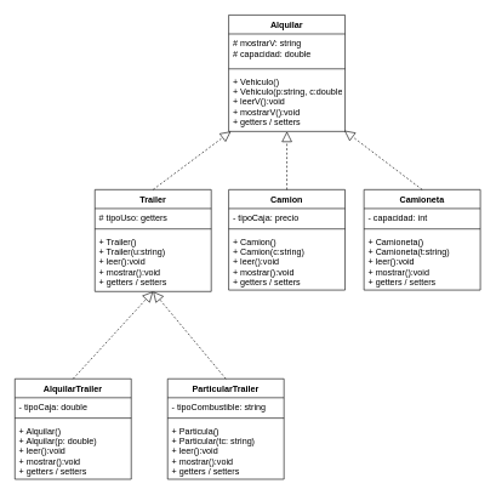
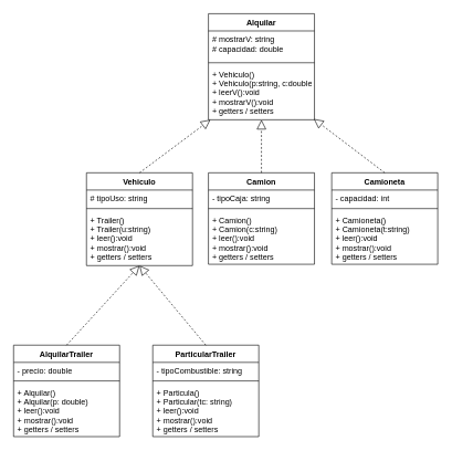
  <mxCell id="0" />
  <mxCell id="1" parent="0" />
  <mxCell id="2" value="Alquilar" style="swimlane;fontStyle=1;align=center;verticalAlign=top;childLayout=stackLayout;horizontal=1;startSize=26;horizontalStack=0;resizeParent=1;resizeParentMax=0;resizeLast=0;collapsible=1;marginBottom=0;" parent="1" vertex="1"><mxGeometry x="314" y="20" width="160" height="160" as="geometry" /></mxCell>
  <mxCell id="3" value="# mostrarV: string&#10;# capacidad: double" style="text;strokeColor=none;fillColor=none;align=left;verticalAlign=top;spacingLeft=4;spacingRight=4;overflow=hidden;rotatable=0;points=[[0,0.5],[1,0.5]];portConstraint=eastwest;" parent="2" vertex="1"><mxGeometry y="26" width="160" height="44" as="geometry" /></mxCell>
  <mxCell id="4" value="" style="line;strokeWidth=1;fillColor=none;align=left;verticalAlign=middle;spacingTop=-1;spacingLeft=3;spacingRight=3;rotatable=0;labelPosition=right;points=[];portConstraint=eastwest;" parent="2" vertex="1"><mxGeometry y="70" width="160" height="8" as="geometry" /></mxCell>
  <mxCell id="5" value="+ Vehiculo()&#10;+ Vehiculo(p:string, c:double)&#10;+ leerV():void&#10;+ mostrarV():void&#10;+ getters / setters" style="text;strokeColor=none;fillColor=none;align=left;verticalAlign=top;spacingLeft=4;spacingRight=4;overflow=hidden;rotatable=0;points=[[0,0.5],[1,0.5]];portConstraint=eastwest;" parent="2" vertex="1"><mxGeometry y="78" width="160" height="82" as="geometry" /></mxCell>
  <mxCell id="6" value="Camioneta" style="swimlane;fontStyle=1;align=center;verticalAlign=top;childLayout=stackLayout;horizontal=1;startSize=26;horizontalStack=0;resizeParent=1;resizeParentMax=0;resizeLast=0;collapsible=1;marginBottom=0;" parent="1" vertex="1"><mxGeometry x="500" y="260" width="160" height="138" as="geometry" /></mxCell>
  <mxCell id="7" value="- capacidad: int" style="text;strokeColor=none;fillColor=none;align=left;verticalAlign=top;spacingLeft=4;spacingRight=4;overflow=hidden;rotatable=0;points=[[0,0.5],[1,0.5]];portConstraint=eastwest;" parent="6" vertex="1"><mxGeometry y="26" width="160" height="24" as="geometry" /></mxCell>
  <mxCell id="8" value="" style="line;strokeWidth=1;fillColor=none;align=left;verticalAlign=middle;spacingTop=-1;spacingLeft=3;spacingRight=3;rotatable=0;labelPosition=right;points=[];portConstraint=eastwest;" parent="6" vertex="1"><mxGeometry y="50" width="160" height="8" as="geometry" /></mxCell>
  <mxCell id="9" value="+ Camioneta()&#10;+ Camioneta(t:string)&#10;+ leer():void&#10;+ mostrar():void&#10;+ getters / setters" style="text;strokeColor=none;fillColor=none;align=left;verticalAlign=top;spacingLeft=4;spacingRight=4;overflow=hidden;rotatable=0;points=[[0,0.5],[1,0.5]];portConstraint=eastwest;" parent="6" vertex="1"><mxGeometry y="58" width="160" height="80" as="geometry" /></mxCell>
  <mxCell id="10" value="Camion" style="swimlane;fontStyle=1;align=center;verticalAlign=top;childLayout=stackLayout;horizontal=1;startSize=26;horizontalStack=0;resizeParent=1;resizeParentMax=0;resizeLast=0;collapsible=1;marginBottom=0;" parent="1" vertex="1"><mxGeometry x="314" y="260" width="160" height="138" as="geometry" /></mxCell>
- <mxCell id="11" value="- tipoCaja: precio" style="text;strokeColor=none;fillColor=none;align=left;verticalAlign=top;spacingLeft=4;spacingRight=4;overflow=hidden;rotatable=0;points=[[0,0.5],[1,0.5]];portConstraint=eastwest;" parent="10" vertex="1"><mxGeometry y="26" width="160" height="24" as="geometry" /></mxCell>
+ <mxCell id="11" value="- tipoCaja: string" style="text;strokeColor=none;fillColor=none;align=left;verticalAlign=top;spacingLeft=4;spacingRight=4;overflow=hidden;rotatable=0;points=[[0,0.5],[1,0.5]];portConstraint=eastwest;" parent="10" vertex="1"><mxGeometry y="26" width="160" height="24" as="geometry" /></mxCell>
  <mxCell id="12" value="" style="line;strokeWidth=1;fillColor=none;align=left;verticalAlign=middle;spacingTop=-1;spacingLeft=3;spacingRight=3;rotatable=0;labelPosition=right;points=[];portConstraint=eastwest;" parent="10" vertex="1"><mxGeometry y="50" width="160" height="8" as="geometry" /></mxCell>
  <mxCell id="13" value="+ Camion()&#10;+ Camion(c:string)&#10;+ leer():void&#10;+ mostrar():void&#10;+ getters / setters" style="text;strokeColor=none;fillColor=none;align=left;verticalAlign=top;spacingLeft=4;spacingRight=4;overflow=hidden;rotatable=0;points=[[0,0.5],[1,0.5]];portConstraint=eastwest;" parent="10" vertex="1"><mxGeometry y="58" width="160" height="80" as="geometry" /></mxCell>
- <mxCell id="14" value="Trailer" style="swimlane;fontStyle=1;align=center;verticalAlign=top;childLayout=stackLayout;horizontal=1;startSize=26;horizontalStack=0;resizeParent=1;resizeParentMax=0;resizeLast=0;collapsible=1;marginBottom=0;" parent="1" vertex="1"><mxGeometry x="130" y="260" width="160" height="140" as="geometry" /></mxCell>
- <mxCell id="15" value="# tipoUso: getters" style="text;strokeColor=none;fillColor=none;align=left;verticalAlign=top;spacingLeft=4;spacingRight=4;overflow=hidden;rotatable=0;points=[[0,0.5],[1,0.5]];portConstraint=eastwest;" parent="14" vertex="1"><mxGeometry y="26" width="160" height="24" as="geometry" /></mxCell>
+ <mxCell id="14" value="Vehiculo" style="swimlane;fontStyle=1;align=center;verticalAlign=top;childLayout=stackLayout;horizontal=1;startSize=26;horizontalStack=0;resizeParent=1;resizeParentMax=0;resizeLast=0;collapsible=1;marginBottom=0;" parent="1" vertex="1"><mxGeometry x="130" y="260" width="160" height="140" as="geometry" /></mxCell>
+ <mxCell id="15" value="# tipoUso: string" style="text;strokeColor=none;fillColor=none;align=left;verticalAlign=top;spacingLeft=4;spacingRight=4;overflow=hidden;rotatable=0;points=[[0,0.5],[1,0.5]];portConstraint=eastwest;" parent="14" vertex="1"><mxGeometry y="26" width="160" height="24" as="geometry" /></mxCell>
  <mxCell id="16" value="" style="line;strokeWidth=1;fillColor=none;align=left;verticalAlign=middle;spacingTop=-1;spacingLeft=3;spacingRight=3;rotatable=0;labelPosition=right;points=[];portConstraint=eastwest;" parent="14" vertex="1"><mxGeometry y="50" width="160" height="8" as="geometry" /></mxCell>
  <mxCell id="17" value="+ Trailer()&#10;+ Trailer(u:string)&#10;+ leer():void&#10;+ mostrar():void&#10;+ getters / setters" style="text;strokeColor=none;fillColor=none;align=left;verticalAlign=top;spacingLeft=4;spacingRight=4;overflow=hidden;rotatable=0;points=[[0,0.5],[1,0.5]];portConstraint=eastwest;" parent="14" vertex="1"><mxGeometry y="58" width="160" height="82" as="geometry" /></mxCell>
  <mxCell id="18" value="" style="endArrow=block;dashed=1;endFill=0;endSize=12;html=1;rounded=0;entryX=0.994;entryY=0.985;entryDx=0;entryDy=0;entryPerimeter=0;exitX=0.5;exitY=0;exitDx=0;exitDy=0;" parent="1" source="6" target="5" edge="1"><mxGeometry width="160" relative="1" as="geometry"><mxPoint x="310" y="270" as="sourcePoint" /><mxPoint x="470" y="270" as="targetPoint" /></mxGeometry></mxCell>
  <mxCell id="19" value="" style="endArrow=block;dashed=1;endFill=0;endSize=12;html=1;rounded=0;entryX=0.5;entryY=1;entryDx=0;entryDy=0;entryPerimeter=0;exitX=0.5;exitY=0;exitDx=0;exitDy=0;" parent="1" source="10" target="5" edge="1"><mxGeometry width="160" relative="1" as="geometry"><mxPoint x="310" y="270" as="sourcePoint" /><mxPoint x="470" y="270" as="targetPoint" /></mxGeometry></mxCell>
  <mxCell id="20" value="" style="endArrow=block;dashed=1;endFill=0;endSize=12;html=1;rounded=0;exitX=0.5;exitY=0;exitDx=0;exitDy=0;" parent="1" source="14" edge="1"><mxGeometry width="160" relative="1" as="geometry"><mxPoint x="310" y="270" as="sourcePoint" /><mxPoint x="317" y="180" as="targetPoint" /></mxGeometry></mxCell>
  <mxCell id="21" value="ParticularTrailer" style="swimlane;fontStyle=1;align=center;verticalAlign=top;childLayout=stackLayout;horizontal=1;startSize=26;horizontalStack=0;resizeParent=1;resizeParentMax=0;resizeLast=0;collapsible=1;marginBottom=0;" parent="1" vertex="1"><mxGeometry x="230" y="520" width="160" height="138" as="geometry" /></mxCell>
  <mxCell id="22" value="- tipoCombustible: string" style="text;strokeColor=none;fillColor=none;align=left;verticalAlign=top;spacingLeft=4;spacingRight=4;overflow=hidden;rotatable=0;points=[[0,0.5],[1,0.5]];portConstraint=eastwest;" parent="21" vertex="1"><mxGeometry y="26" width="160" height="24" as="geometry" /></mxCell>
  <mxCell id="23" value="" style="line;strokeWidth=1;fillColor=none;align=left;verticalAlign=middle;spacingTop=-1;spacingLeft=3;spacingRight=3;rotatable=0;labelPosition=right;points=[];portConstraint=eastwest;" parent="21" vertex="1"><mxGeometry y="50" width="160" height="8" as="geometry" /></mxCell>
  <mxCell id="24" value="+ Particula()&#10;+ Particular(tc: string)&#10;+ leer():void&#10;+ mostrar():void&#10;+ getters / setters" style="text;strokeColor=none;fillColor=none;align=left;verticalAlign=top;spacingLeft=4;spacingRight=4;overflow=hidden;rotatable=0;points=[[0,0.5],[1,0.5]];portConstraint=eastwest;" parent="21" vertex="1"><mxGeometry y="58" width="160" height="80" as="geometry" /></mxCell>
  <mxCell id="25" value="AlquilarTrailer" style="swimlane;fontStyle=1;align=center;verticalAlign=top;childLayout=stackLayout;horizontal=1;startSize=26;horizontalStack=0;resizeParent=1;resizeParentMax=0;resizeLast=0;collapsible=1;marginBottom=0;" parent="1" vertex="1"><mxGeometry x="20" y="520" width="160" height="138" as="geometry" /></mxCell>
- <mxCell id="26" value="- tipoCaja: double" style="text;strokeColor=none;fillColor=none;align=left;verticalAlign=top;spacingLeft=4;spacingRight=4;overflow=hidden;rotatable=0;points=[[0,0.5],[1,0.5]];portConstraint=eastwest;" parent="25" vertex="1"><mxGeometry y="26" width="160" height="24" as="geometry" /></mxCell>
+ <mxCell id="26" value="- precio: double" style="text;strokeColor=none;fillColor=none;align=left;verticalAlign=top;spacingLeft=4;spacingRight=4;overflow=hidden;rotatable=0;points=[[0,0.5],[1,0.5]];portConstraint=eastwest;" parent="25" vertex="1"><mxGeometry y="26" width="160" height="24" as="geometry" /></mxCell>
  <mxCell id="27" value="" style="line;strokeWidth=1;fillColor=none;align=left;verticalAlign=middle;spacingTop=-1;spacingLeft=3;spacingRight=3;rotatable=0;labelPosition=right;points=[];portConstraint=eastwest;" parent="25" vertex="1"><mxGeometry y="50" width="160" height="8" as="geometry" /></mxCell>
  <mxCell id="28" value="+ Alquilar()&#10;+ Alquilar(p: double)&#10;+ leer():void&#10;+ mostrar():void&#10;+ getters / setters" style="text;strokeColor=none;fillColor=none;align=left;verticalAlign=top;spacingLeft=4;spacingRight=4;overflow=hidden;rotatable=0;points=[[0,0.5],[1,0.5]];portConstraint=eastwest;" parent="25" vertex="1"><mxGeometry y="58" width="160" height="80" as="geometry" /></mxCell>
  <mxCell id="29" value="" style="endArrow=block;dashed=1;endFill=0;endSize=12;html=1;rounded=0;exitX=0.5;exitY=0;exitDx=0;exitDy=0;" parent="1" source="21" edge="1"><mxGeometry width="160" relative="1" as="geometry"><mxPoint x="120" y="390" as="sourcePoint" /><mxPoint x="210" y="400" as="targetPoint" /></mxGeometry></mxCell>
  <mxCell id="30" value="" style="endArrow=block;dashed=1;endFill=0;endSize=12;html=1;rounded=0;entryX=0.5;entryY=1;entryDx=0;entryDy=0;entryPerimeter=0;exitX=0.5;exitY=0;exitDx=0;exitDy=0;" parent="1" source="25" target="17" edge="1"><mxGeometry width="160" relative="1" as="geometry"><mxPoint x="120" y="390" as="sourcePoint" /><mxPoint x="280" y="390" as="targetPoint" /></mxGeometry></mxCell>
